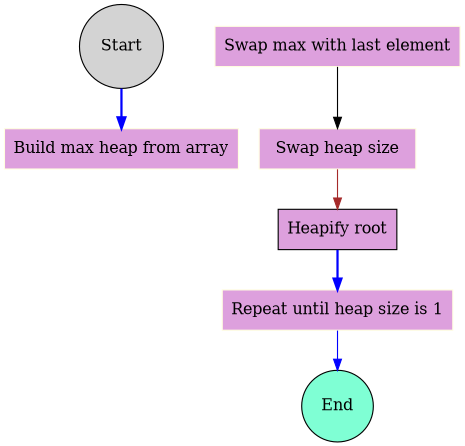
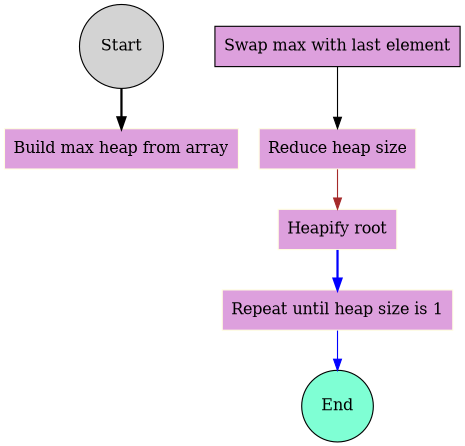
  digraph {
    node [color=lightyellow fillcolor=plum shape=box style=filled]
    edge [color=black style=solid]
    Start [color=black fillcolor=lightgrey shape=circle width=.15]
    "Build max heap from array"
-   "Swap max with last element"
-   "Reduce heap size" [label="Swap heap size"]
-   "Heapify root" [color=black]
+   "Swap max with last element" [color=black]
+   "Reduce heap size"
+   "Heapify root"
    "Repeat until heap size is 1"
    End [color=black fillcolor=aquamarine shape=circle width=.15]
-   Start -> "Build max heap from array" [color=blue style=bold]
+   Start -> "Build max heap from array" [style=bold]
    "Swap max with last element" -> "Reduce heap size"
    "Reduce heap size" -> "Heapify root" [color=brown]
    "Heapify root" -> "Repeat until heap size is 1" [color=blue style=bold]
    "Repeat until heap size is 1" -> End [color=blue]
  }
